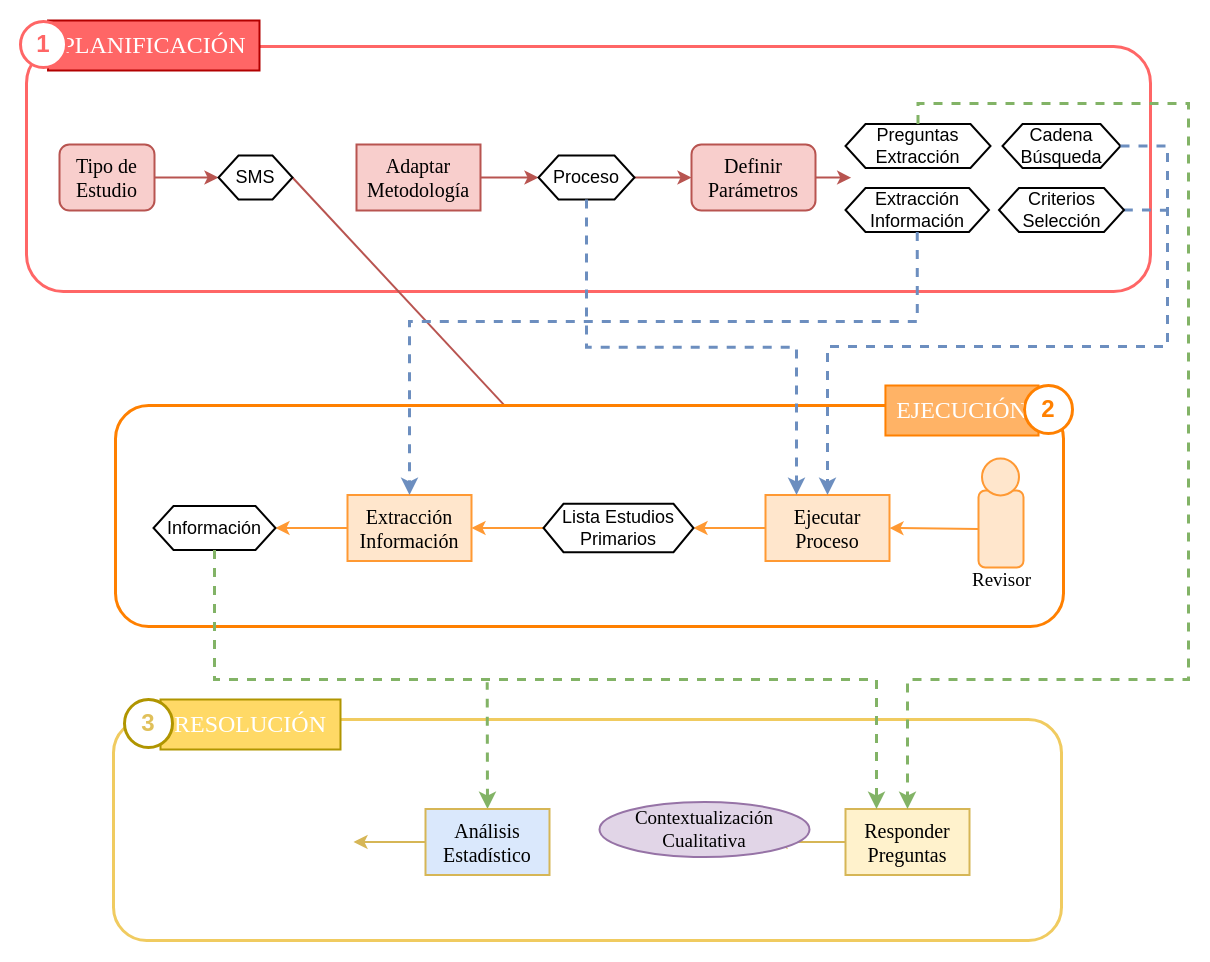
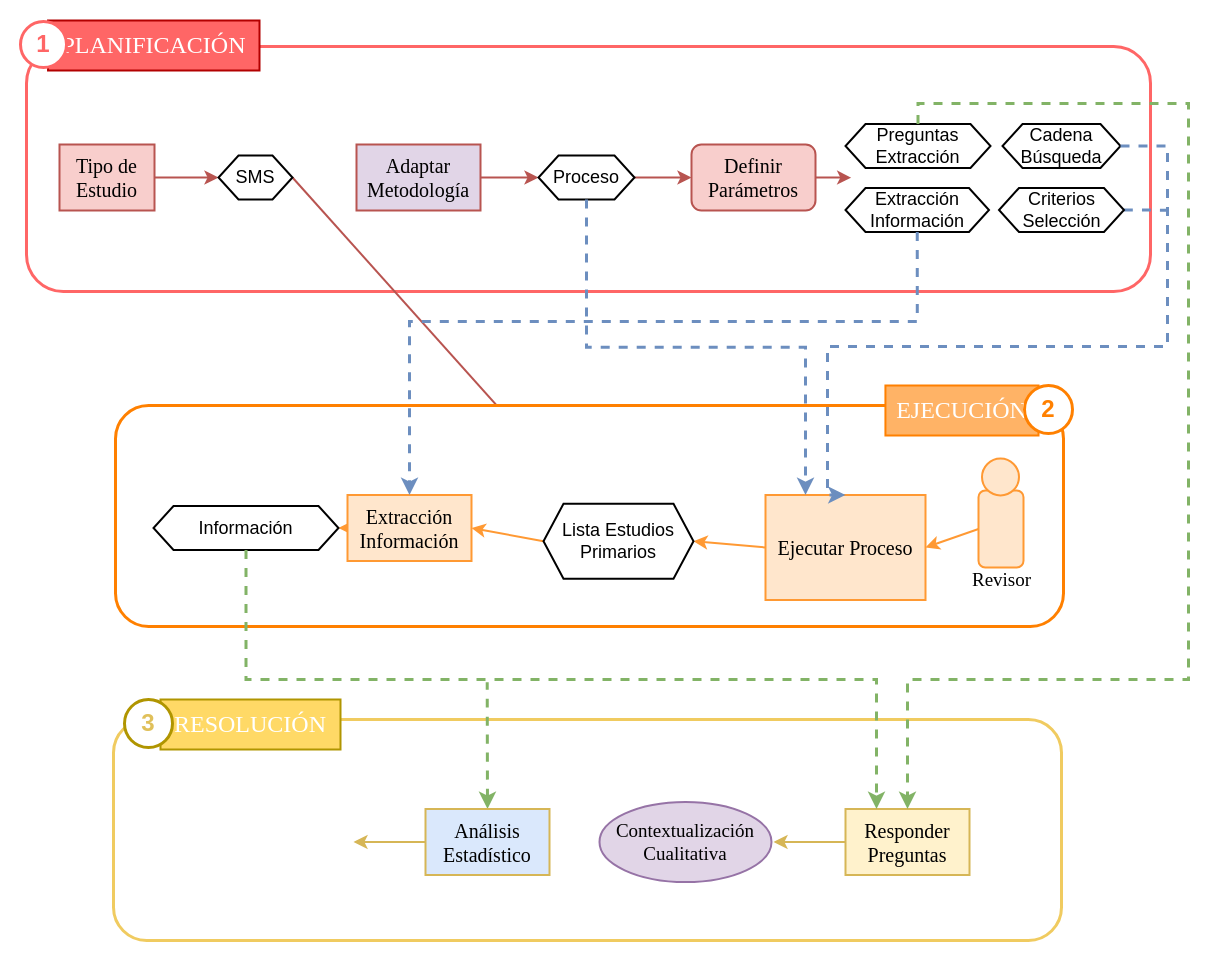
  <mxCell id="0" />
  <mxCell id="1" parent="0" />
  <mxCell id="2" value="" style="rounded=1;whiteSpace=wrap;html=1;strokeColor=#FF6666;strokeWidth=3;" vertex="1" parent="1"><mxGeometry x="26" y="46" width="1124" height="245" as="geometry" /></mxCell>
  <mxCell id="3" value="" style="group" vertex="1" connectable="0" parent="1"><mxGeometry x="20" y="20" width="239" height="50" as="geometry" /></mxCell>
  <mxCell id="4" value="&lt;p&gt;&lt;font face=&quot;Tahoma&quot; style=&quot;font-size: 24px;&quot;&gt;PLANIFICACIÓN&lt;/font&gt;&lt;/p&gt;" style="rounded=0;whiteSpace=wrap;html=1;strokeWidth=2;fillColor=#FF6666;fontColor=#ffffff;strokeColor=#B20000;" vertex="1" parent="3"><mxGeometry x="27.539" width="211.461" height="50" as="geometry" /></mxCell>
  <mxCell id="5" value="&lt;font color=&quot;#ff6666&quot; style=&quot;font-size: 24px;&quot;&gt;&lt;b&gt;1&lt;/b&gt;&lt;/font&gt;" style="ellipse;whiteSpace=wrap;html=1;aspect=fixed;fillColor=#FFFFFF;fontColor=#ffffff;strokeColor=#FF6666;strokeWidth=3;" vertex="1" parent="3"><mxGeometry y="1" width="46.025" height="46.025" as="geometry" /></mxCell>
  <mxCell id="6" value="" style="group" vertex="1" connectable="0" parent="1"><mxGeometry x="59" y="144" width="756" height="66" as="geometry" /></mxCell>
  <mxCell id="7" style="edgeStyle=none;curved=1;rounded=0;orthogonalLoop=1;jettySize=auto;html=1;exitX=1;exitY=0.5;exitDx=0;exitDy=0;entryX=0;entryY=0.5;entryDx=0;entryDy=0;fontSize=12;startSize=8;endSize=8;strokeWidth=2;fillColor=#f8cecc;strokeColor=#b85450;" edge="1" parent="6" source="8" target="12"><mxGeometry relative="1" as="geometry" /></mxCell>
- <mxCell id="8" value="&lt;font face=&quot;Tahoma&quot; style=&quot;font-size: 20px;&quot;&gt;Tipo de Estudio&lt;/font&gt;" style="whiteSpace=wrap;html=1;strokeWidth=2;fillColor=#f8cecc;strokeColor=#b85450;rounded=1;" vertex="1" parent="6"><mxGeometry width="95" height="66" as="geometry" /></mxCell>
+ <mxCell id="8" value="&lt;font face=&quot;Tahoma&quot; style=&quot;font-size: 20px;&quot;&gt;Tipo de Estudio&lt;/font&gt;" style="rounded=0;whiteSpace=wrap;html=1;strokeWidth=2;fillColor=#f8cecc;strokeColor=#b85450;" vertex="1" parent="6"><mxGeometry width="95" height="66" as="geometry" /></mxCell>
  <mxCell id="9" style="edgeStyle=none;curved=1;rounded=0;orthogonalLoop=1;jettySize=auto;html=1;exitX=1;exitY=0.5;exitDx=0;exitDy=0;entryX=0;entryY=0.5;entryDx=0;entryDy=0;fontSize=12;startSize=8;endSize=8;strokeWidth=2;fillColor=#f8cecc;strokeColor=#b85450;" edge="1" parent="6" source="10" target="14"><mxGeometry relative="1" as="geometry" /></mxCell>
- <mxCell id="10" value="&lt;font face=&quot;Tahoma&quot;&gt;&lt;span style=&quot;font-size: 20px;&quot;&gt;Adaptar Metodología&lt;/span&gt;&lt;/font&gt;" style="rounded=0;whiteSpace=wrap;html=1;strokeWidth=2;fillColor=#f8cecc;strokeColor=#b85450;" vertex="1" parent="6"><mxGeometry x="297" width="124" height="66" as="geometry" /></mxCell>
+ <mxCell id="10" value="&lt;font face=&quot;Tahoma&quot;&gt;&lt;span style=&quot;font-size: 20px;&quot;&gt;Adaptar Metodología&lt;/span&gt;&lt;/font&gt;" style="rounded=0;whiteSpace=wrap;html=1;strokeWidth=2;fillColor=#e1d5e7;strokeColor=#b85450;" vertex="1" parent="6"><mxGeometry x="297" width="124" height="66" as="geometry" /></mxCell>
  <mxCell id="11" style="edgeStyle=none;curved=1;rounded=0;orthogonalLoop=1;jettySize=auto;html=1;exitX=1;exitY=0.5;exitDx=0;exitDy=0;fontSize=12;startSize=8;endSize=8;strokeWidth=2;fillColor=#f8cecc;strokeColor=#b85450;" edge="1" parent="6" source="12" target="38"><mxGeometry relative="1" as="geometry" /></mxCell>
  <mxCell id="12" value="&lt;font style=&quot;font-size: 18px;&quot;&gt;SMS&lt;/font&gt;" style="shape=hexagon;perimeter=hexagonPerimeter2;whiteSpace=wrap;html=1;fixedSize=1;strokeWidth=2;" vertex="1" parent="6"><mxGeometry x="159" y="11" width="74" height="44" as="geometry" /></mxCell>
  <mxCell id="13" style="edgeStyle=none;curved=1;rounded=0;orthogonalLoop=1;jettySize=auto;html=1;exitX=1;exitY=0.5;exitDx=0;exitDy=0;entryX=0;entryY=0.5;entryDx=0;entryDy=0;fontSize=12;startSize=8;endSize=8;strokeWidth=2;fillColor=#f8cecc;strokeColor=#b85450;" edge="1" parent="6" source="14" target="16"><mxGeometry relative="1" as="geometry" /></mxCell>
  <mxCell id="14" value="&lt;span style=&quot;font-size: 18px;&quot;&gt;Proceso&lt;/span&gt;" style="shape=hexagon;perimeter=hexagonPerimeter2;whiteSpace=wrap;html=1;fixedSize=1;strokeWidth=2;" vertex="1" parent="6"><mxGeometry x="479" y="11" width="96" height="44" as="geometry" /></mxCell>
  <mxCell id="15" style="edgeStyle=none;curved=1;rounded=0;orthogonalLoop=1;jettySize=auto;html=1;exitX=1;exitY=0.5;exitDx=0;exitDy=0;fontSize=12;startSize=8;endSize=8;strokeWidth=2;fillColor=#f8cecc;strokeColor=#b85450;" edge="1" parent="6" source="16"><mxGeometry relative="1" as="geometry"><mxPoint x="791.667" y="33.167" as="targetPoint" /></mxGeometry></mxCell>
  <mxCell id="16" value="&lt;font face=&quot;Tahoma&quot;&gt;&lt;span style=&quot;font-size: 20px;&quot;&gt;Definir Parámetros&lt;/span&gt;&lt;/font&gt;" style="whiteSpace=wrap;html=1;strokeWidth=2;fillColor=#f8cecc;strokeColor=#b85450;rounded=1;" vertex="1" parent="6"><mxGeometry x="632" width="124" height="66" as="geometry" /></mxCell>
  <mxCell id="17" value="" style="group" vertex="1" connectable="0" parent="1"><mxGeometry x="845" y="122.5" width="287" height="109" as="geometry" /></mxCell>
  <mxCell id="18" value="&lt;span style=&quot;font-size: 18px;&quot;&gt;Cadena Búsqueda&lt;/span&gt;" style="shape=hexagon;perimeter=hexagonPerimeter2;whiteSpace=wrap;html=1;fixedSize=1;strokeWidth=2;" vertex="1" parent="17"><mxGeometry x="157" y="1" width="118" height="44" as="geometry" /></mxCell>
  <mxCell id="19" style="edgeStyle=none;curved=1;rounded=0;orthogonalLoop=1;jettySize=auto;html=1;exitX=1;exitY=0.5;exitDx=0;exitDy=0;fontSize=12;startSize=8;endSize=8;endArrow=none;endFill=0;strokeWidth=3;fillColor=#dae8fc;strokeColor=#6c8ebf;dashed=1;" edge="1" parent="17" source="20"><mxGeometry relative="1" as="geometry"><mxPoint x="324" y="87.167" as="targetPoint" /></mxGeometry></mxCell>
  <mxCell id="20" value="&lt;span style=&quot;font-size: 18px;&quot;&gt;Criterios Selección&lt;/span&gt;" style="shape=hexagon;perimeter=hexagonPerimeter2;whiteSpace=wrap;html=1;fixedSize=1;strokeWidth=2;" vertex="1" parent="17"><mxGeometry x="153.5" y="65" width="125" height="44" as="geometry" /></mxCell>
  <mxCell id="21" value="&lt;span style=&quot;font-size: 18px;&quot;&gt;Extracción Información&lt;/span&gt;" style="shape=hexagon;perimeter=hexagonPerimeter2;whiteSpace=wrap;html=1;fixedSize=1;strokeWidth=2;" vertex="1" parent="17"><mxGeometry y="65" width="143.5" height="44" as="geometry" /></mxCell>
  <mxCell id="22" value="&lt;span style=&quot;font-size: 18px;&quot;&gt;Preguntas Extracción&lt;/span&gt;" style="shape=hexagon;perimeter=hexagonPerimeter2;whiteSpace=wrap;html=1;fixedSize=1;strokeWidth=2;" vertex="1" parent="17"><mxGeometry y="1" width="145" height="44" as="geometry" /></mxCell>
  <mxCell id="23" value="" style="group" vertex="1" connectable="0" parent="1"><mxGeometry x="115" y="385" width="957" height="241" as="geometry" /></mxCell>
  <mxCell id="24" value="" style="rounded=1;whiteSpace=wrap;html=1;strokeColor=#FF8000;strokeWidth=3;" vertex="1" parent="23"><mxGeometry y="20" width="948" height="221" as="geometry" /></mxCell>
  <mxCell id="25" value="" style="group" vertex="1" connectable="0" parent="23"><mxGeometry x="750" width="207" height="50" as="geometry" /></mxCell>
  <mxCell id="26" value="" style="group" vertex="1" connectable="0" parent="25"><mxGeometry width="173" height="50" as="geometry" /></mxCell>
  <mxCell id="27" value="&lt;p&gt;&lt;font color=&quot;#ffffff&quot; face=&quot;Tahoma&quot; style=&quot;font-size: 24px;&quot;&gt;EJECUCIÓN&lt;/font&gt;&lt;/p&gt;" style="rounded=0;whiteSpace=wrap;html=1;strokeWidth=2;fillColor=#FFB366;fontColor=#000000;strokeColor=#FF8000;" vertex="1" parent="26"><mxGeometry x="19.934" width="153.066" height="50" as="geometry" /></mxCell>
  <mxCell id="28" value="&lt;span style=&quot;font-size: 24px;&quot;&gt;&lt;b style=&quot;&quot;&gt;&lt;font color=&quot;#ff8000&quot;&gt;2&lt;/font&gt;&lt;/b&gt;&lt;/span&gt;" style="ellipse;whiteSpace=wrap;html=1;aspect=fixed;fillColor=#FFFFFF;fontColor=#ffffff;strokeColor=#FF8000;strokeWidth=3;" vertex="1" parent="25"><mxGeometry x="159" width="48" height="48" as="geometry" /></mxCell>
  <mxCell id="29" style="edgeStyle=none;curved=1;rounded=0;orthogonalLoop=1;jettySize=auto;html=1;exitX=0;exitY=0.5;exitDx=0;exitDy=0;entryX=1;entryY=0.5;entryDx=0;entryDy=0;fontSize=12;startSize=8;endSize=8;fillColor=#ffe6cc;strokeColor=#FF9933;strokeWidth=2;" edge="1" parent="23" source="30" target="38"><mxGeometry relative="1" as="geometry" /></mxCell>
- <mxCell id="30" value="&lt;font face=&quot;Tahoma&quot;&gt;&lt;span style=&quot;font-size: 20px;&quot;&gt;Ejecutar Proceso&lt;/span&gt;&lt;/font&gt;" style="rounded=0;whiteSpace=wrap;html=1;strokeWidth=2;fillColor=#ffe6cc;strokeColor=#FF9933;" vertex="1" parent="23"><mxGeometry x="650" y="109.5" width="124" height="66" as="geometry" /></mxCell>
+ <mxCell id="30" value="&lt;font face=&quot;Tahoma&quot;&gt;&lt;span style=&quot;font-size: 20px;&quot;&gt;Ejecutar Proceso&lt;/span&gt;&lt;/font&gt;" style="rounded=0;whiteSpace=wrap;html=1;strokeWidth=2;fillColor=#ffe6cc;strokeColor=#FF9933;" vertex="1" parent="23"><mxGeometry x="650" y="109.5" width="160" height="105" as="geometry" /></mxCell>
  <mxCell id="31" value="" style="group" vertex="1" connectable="0" parent="23"><mxGeometry x="846" y="73" width="79" height="139" as="geometry" /></mxCell>
  <mxCell id="32" value="" style="group" vertex="1" connectable="0" parent="31"><mxGeometry x="17" width="45" height="109" as="geometry" /></mxCell>
  <mxCell id="33" value="" style="rounded=1;whiteSpace=wrap;html=1;strokeWidth=2;fillColor=#ffe6cc;strokeColor=#FF9933;" vertex="1" parent="32"><mxGeometry y="32" width="45" height="77" as="geometry" /></mxCell>
  <mxCell id="34" value="" style="ellipse;whiteSpace=wrap;html=1;aspect=fixed;strokeWidth=2;fillColor=#ffe6cc;strokeColor=#FF9933;" vertex="1" parent="32"><mxGeometry x="3.5" width="37" height="37" as="geometry" /></mxCell>
  <mxCell id="35" value="&lt;font style=&quot;font-size: 19px;&quot; face=&quot;Tahoma&quot;&gt;Revisor&lt;/font&gt;" style="text;html=1;align=center;verticalAlign=middle;resizable=0;points=[];autosize=1;strokeColor=none;fillColor=none;fontSize=16;" vertex="1" parent="31"><mxGeometry y="104" width="79" height="35" as="geometry" /></mxCell>
  <mxCell id="36" style="edgeStyle=none;curved=1;rounded=0;orthogonalLoop=1;jettySize=auto;html=1;exitX=0;exitY=0.5;exitDx=0;exitDy=0;entryX=1;entryY=0.5;entryDx=0;entryDy=0;fontSize=12;startSize=8;endSize=8;strokeWidth=2;strokeColor=#FF9933;" edge="1" parent="23" source="33" target="30"><mxGeometry relative="1" as="geometry" /></mxCell>
  <mxCell id="37" style="edgeStyle=none;curved=1;rounded=0;orthogonalLoop=1;jettySize=auto;html=1;exitX=0;exitY=0.5;exitDx=0;exitDy=0;entryX=1;entryY=0.5;entryDx=0;entryDy=0;fontSize=12;startSize=8;endSize=8;strokeColor=#FF9933;strokeWidth=2;" edge="1" parent="23" source="38" target="40"><mxGeometry relative="1" as="geometry" /></mxCell>
- <mxCell id="38" value="&lt;span style=&quot;font-size: 18px;&quot;&gt;Lista Estudios Primarios&lt;/span&gt;" style="shape=hexagon;perimeter=hexagonPerimeter2;whiteSpace=wrap;html=1;fixedSize=1;strokeWidth=2;" vertex="1" parent="23"><mxGeometry x="428" y="118.25" width="150" height="48.5" as="geometry" /></mxCell>
+ <mxCell id="38" value="&lt;span style=&quot;font-size: 18px;&quot;&gt;Lista Estudios Primarios&lt;/span&gt;" style="shape=hexagon;perimeter=hexagonPerimeter2;whiteSpace=wrap;html=1;fixedSize=1;strokeWidth=2;" vertex="1" parent="23"><mxGeometry x="428" y="118.25" width="150" height="75" as="geometry" /></mxCell>
  <mxCell id="39" style="edgeStyle=none;curved=1;rounded=0;orthogonalLoop=1;jettySize=auto;html=1;exitX=0;exitY=0.5;exitDx=0;exitDy=0;entryX=1;entryY=0.5;entryDx=0;entryDy=0;fontSize=12;startSize=8;endSize=8;strokeWidth=2;strokeColor=#FF9933;" edge="1" parent="23" source="40" target="41"><mxGeometry relative="1" as="geometry" /></mxCell>
  <mxCell id="40" value="&lt;font face=&quot;Tahoma&quot;&gt;&lt;span style=&quot;font-size: 20px;&quot;&gt;Extracción Información&lt;/span&gt;&lt;/font&gt;" style="rounded=0;whiteSpace=wrap;html=1;strokeWidth=2;fillColor=#ffe6cc;strokeColor=#FF9933;" vertex="1" parent="23"><mxGeometry x="232" y="109.5" width="124" height="66" as="geometry" /></mxCell>
- <mxCell id="41" value="&lt;span style=&quot;font-size: 18px;&quot;&gt;Información&lt;/span&gt;" style="shape=hexagon;perimeter=hexagonPerimeter2;whiteSpace=wrap;html=1;fixedSize=1;strokeWidth=2;" vertex="1" parent="23"><mxGeometry x="38" y="120.5" width="122" height="44" as="geometry" /></mxCell>
+ <mxCell id="41" value="&lt;span style=&quot;font-size: 18px;&quot;&gt;Información&lt;/span&gt;" style="shape=hexagon;perimeter=hexagonPerimeter2;whiteSpace=wrap;html=1;fixedSize=1;strokeWidth=2;" vertex="1" parent="23"><mxGeometry x="38" y="120.5" width="185" height="44" as="geometry" /></mxCell>
  <mxCell id="42" style="edgeStyle=orthogonalEdgeStyle;rounded=0;orthogonalLoop=1;jettySize=auto;html=1;exitX=0.5;exitY=1;exitDx=0;exitDy=0;entryX=0.25;entryY=0;entryDx=0;entryDy=0;fontSize=12;startSize=8;endSize=8;strokeWidth=3;fillColor=#dae8fc;strokeColor=#6c8ebf;dashed=1;" edge="1" parent="1" source="14" target="30"><mxGeometry relative="1" as="geometry" /></mxCell>
  <mxCell id="43" style="edgeStyle=orthogonalEdgeStyle;rounded=0;orthogonalLoop=1;jettySize=auto;html=1;exitX=1;exitY=0.5;exitDx=0;exitDy=0;entryX=0.5;entryY=0;entryDx=0;entryDy=0;fontSize=12;startSize=8;endSize=8;strokeWidth=3;fillColor=#dae8fc;strokeColor=#6c8ebf;dashed=1;" edge="1" parent="1" source="18" target="30"><mxGeometry relative="1" as="geometry"><Array as="points"><mxPoint x="1167" y="146" /><mxPoint x="1167" y="346" /><mxPoint x="827" y="346" /></Array></mxGeometry></mxCell>
  <mxCell id="44" style="edgeStyle=orthogonalEdgeStyle;rounded=0;orthogonalLoop=1;jettySize=auto;html=1;exitX=0.5;exitY=1;exitDx=0;exitDy=0;entryX=0.5;entryY=0;entryDx=0;entryDy=0;fontSize=12;startSize=8;endSize=8;strokeWidth=3;fillColor=#dae8fc;strokeColor=#6c8ebf;dashed=1;" edge="1" parent="1" source="21" target="40"><mxGeometry relative="1" as="geometry"><Array as="points"><mxPoint x="917" y="321" /><mxPoint x="409" y="321" /></Array></mxGeometry></mxCell>
  <mxCell id="45" value="" style="group;strokeWidth=0;" vertex="1" connectable="0" parent="1"><mxGeometry x="113" y="699" width="957" height="241" as="geometry" /></mxCell>
  <mxCell id="46" value="" style="rounded=1;whiteSpace=wrap;html=1;strokeColor=#F0CB60;strokeWidth=3;" vertex="1" parent="45"><mxGeometry y="20" width="948" height="221" as="geometry" /></mxCell>
  <mxCell id="47" value="" style="group" vertex="1" connectable="0" parent="45"><mxGeometry x="41" width="207" height="50" as="geometry" /></mxCell>
  <mxCell id="48" value="" style="group" vertex="1" connectable="0" parent="47"><mxGeometry width="173" height="50" as="geometry" /></mxCell>
  <mxCell id="49" value="&lt;p&gt;&lt;font color=&quot;#ffffff&quot; face=&quot;Tahoma&quot; style=&quot;font-size: 24px;&quot;&gt;RESOLUCIÓN&lt;/font&gt;&lt;/p&gt;" style="rounded=0;whiteSpace=wrap;html=1;strokeWidth=2;fillColor=#FFD966;strokeColor=#B09500;fontColor=#000000;" vertex="1" parent="48"><mxGeometry x="6" width="180" height="50" as="geometry" /></mxCell>
  <mxCell id="50" value="&lt;span style=&quot;font-size: 24px;&quot;&gt;&lt;b style=&quot;&quot;&gt;&lt;font color=&quot;#e0c05a&quot;&gt;3&lt;/font&gt;&lt;/b&gt;&lt;/span&gt;" style="ellipse;whiteSpace=wrap;html=1;aspect=fixed;fillColor=#FFFFFF;fontColor=#000000;strokeColor=#B09500;strokeWidth=3;" vertex="1" parent="48"><mxGeometry x="-30" width="48" height="48" as="geometry" /></mxCell>
  <mxCell id="51" style="edgeStyle=none;curved=1;rounded=0;orthogonalLoop=1;jettySize=auto;html=1;exitX=0;exitY=0.5;exitDx=0;exitDy=0;entryX=1;entryY=0.5;entryDx=0;entryDy=0;fontSize=12;startSize=8;endSize=8;fillColor=#fff2cc;strokeColor=#d6b656;strokeWidth=2;" edge="1" parent="45" source="52"><mxGeometry relative="1" as="geometry"><mxPoint x="660" y="142.5" as="targetPoint" /></mxGeometry></mxCell>
  <mxCell id="52" value="&lt;font face=&quot;Tahoma&quot;&gt;&lt;span style=&quot;font-size: 20px;&quot;&gt;Responder Preguntas&lt;/span&gt;&lt;/font&gt;" style="rounded=0;whiteSpace=wrap;html=1;strokeWidth=2;fillColor=#fff2cc;strokeColor=#d6b656;" vertex="1" parent="45"><mxGeometry x="732" y="109.5" width="124" height="66" as="geometry" /></mxCell>
  <mxCell id="53" style="edgeStyle=none;curved=1;rounded=0;orthogonalLoop=1;jettySize=auto;html=1;exitX=0;exitY=0.5;exitDx=0;exitDy=0;entryX=1;entryY=0.5;entryDx=0;entryDy=0;fontSize=12;startSize=8;endSize=8;strokeWidth=2;strokeColor=#d6b656;fillColor=#fff2cc;" edge="1" parent="45" source="55"><mxGeometry relative="1" as="geometry"><mxPoint x="240" y="142.5" as="targetPoint" /></mxGeometry></mxCell>
  <mxCell id="54" style="edgeStyle=none;curved=1;rounded=0;orthogonalLoop=1;jettySize=auto;html=1;exitX=0.5;exitY=0;exitDx=0;exitDy=0;fontSize=12;startSize=8;endSize=8;endArrow=none;endFill=0;startArrow=classic;startFill=1;strokeWidth=3;fillColor=#d5e8d4;strokeColor=#82b366;dashed=1;" edge="1" parent="45" source="55"><mxGeometry relative="1" as="geometry"><mxPoint x="373.706" y="-17.176" as="targetPoint" /></mxGeometry></mxCell>
  <mxCell id="55" value="&lt;font face=&quot;Tahoma&quot;&gt;&lt;span style=&quot;font-size: 20px;&quot;&gt;Análisis Estadístico&lt;/span&gt;&lt;/font&gt;" style="rounded=0;whiteSpace=wrap;html=1;strokeWidth=2;fillColor=#dae8fc;strokeColor=#d6b656;" vertex="1" parent="45"><mxGeometry x="312" y="109.5" width="124" height="66" as="geometry" /></mxCell>
- <mxCell id="56" value="&lt;font face=&quot;Tahoma&quot; style=&quot;font-size: 19px;&quot;&gt;Contextualización Cualitativa&lt;/font&gt;" style="ellipse;whiteSpace=wrap;html=1;strokeWidth=2;fillColor=#e1d5e7;strokeColor=#9673a6;" vertex="1" parent="45"><mxGeometry x="486" y="102.5" width="210" height="55" as="geometry" /></mxCell>
+ <mxCell id="56" value="&lt;font face=&quot;Tahoma&quot; style=&quot;font-size: 19px;&quot;&gt;Contextualización Cualitativa&lt;/font&gt;" style="ellipse;whiteSpace=wrap;html=1;strokeWidth=2;fillColor=#e1d5e7;strokeColor=#9673a6;" vertex="1" parent="45"><mxGeometry x="486" y="102.5" width="172" height="80" as="geometry" /></mxCell>
  <mxCell id="57" style="edgeStyle=orthogonalEdgeStyle;rounded=0;orthogonalLoop=1;jettySize=auto;html=1;exitX=0.5;exitY=1;exitDx=0;exitDy=0;entryX=0.25;entryY=0;entryDx=0;entryDy=0;fontSize=12;startSize=8;endSize=8;dashed=1;fillColor=#d5e8d4;strokeColor=#82b366;strokeWidth=3;" edge="1" parent="1" source="41" target="52"><mxGeometry relative="1" as="geometry" /></mxCell>
  <mxCell id="58" style="edgeStyle=orthogonalEdgeStyle;rounded=0;orthogonalLoop=1;jettySize=auto;html=1;exitX=0.5;exitY=0;exitDx=0;exitDy=0;entryX=0.5;entryY=0;entryDx=0;entryDy=0;fontSize=12;startSize=8;endSize=8;strokeWidth=3;fillColor=#d5e8d4;strokeColor=#82b366;dashed=1;" edge="1" parent="1" source="22" target="52"><mxGeometry relative="1" as="geometry"><Array as="points"><mxPoint x="918" y="103" /><mxPoint x="1188" y="103" /><mxPoint x="1188" y="679" /><mxPoint x="907" y="679" /></Array></mxGeometry></mxCell>
